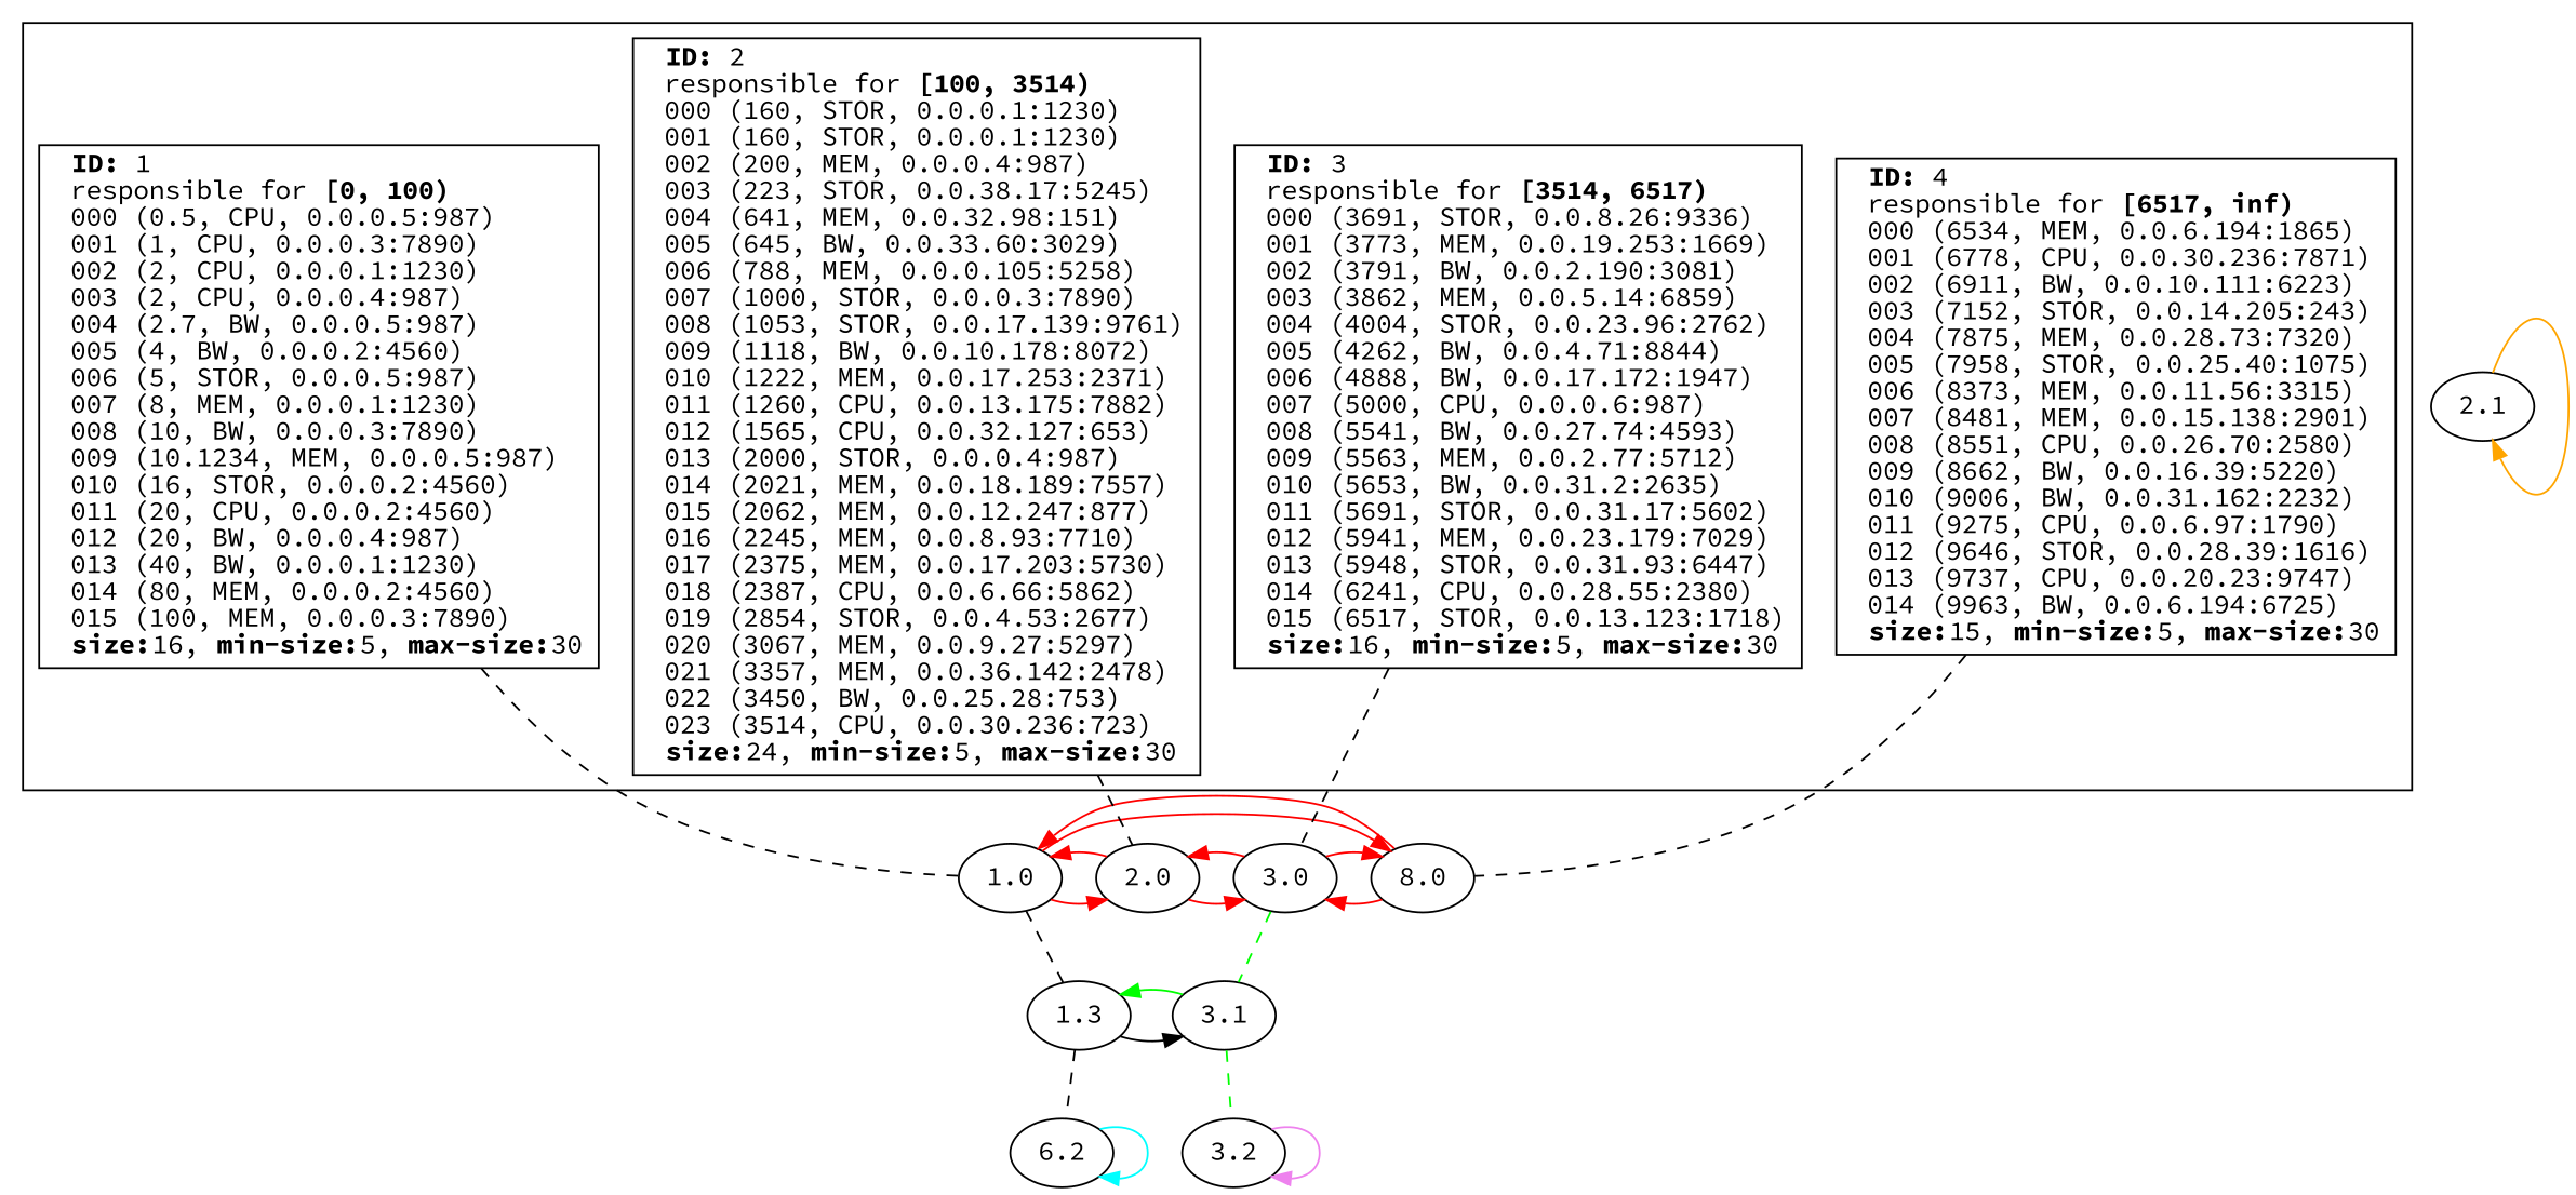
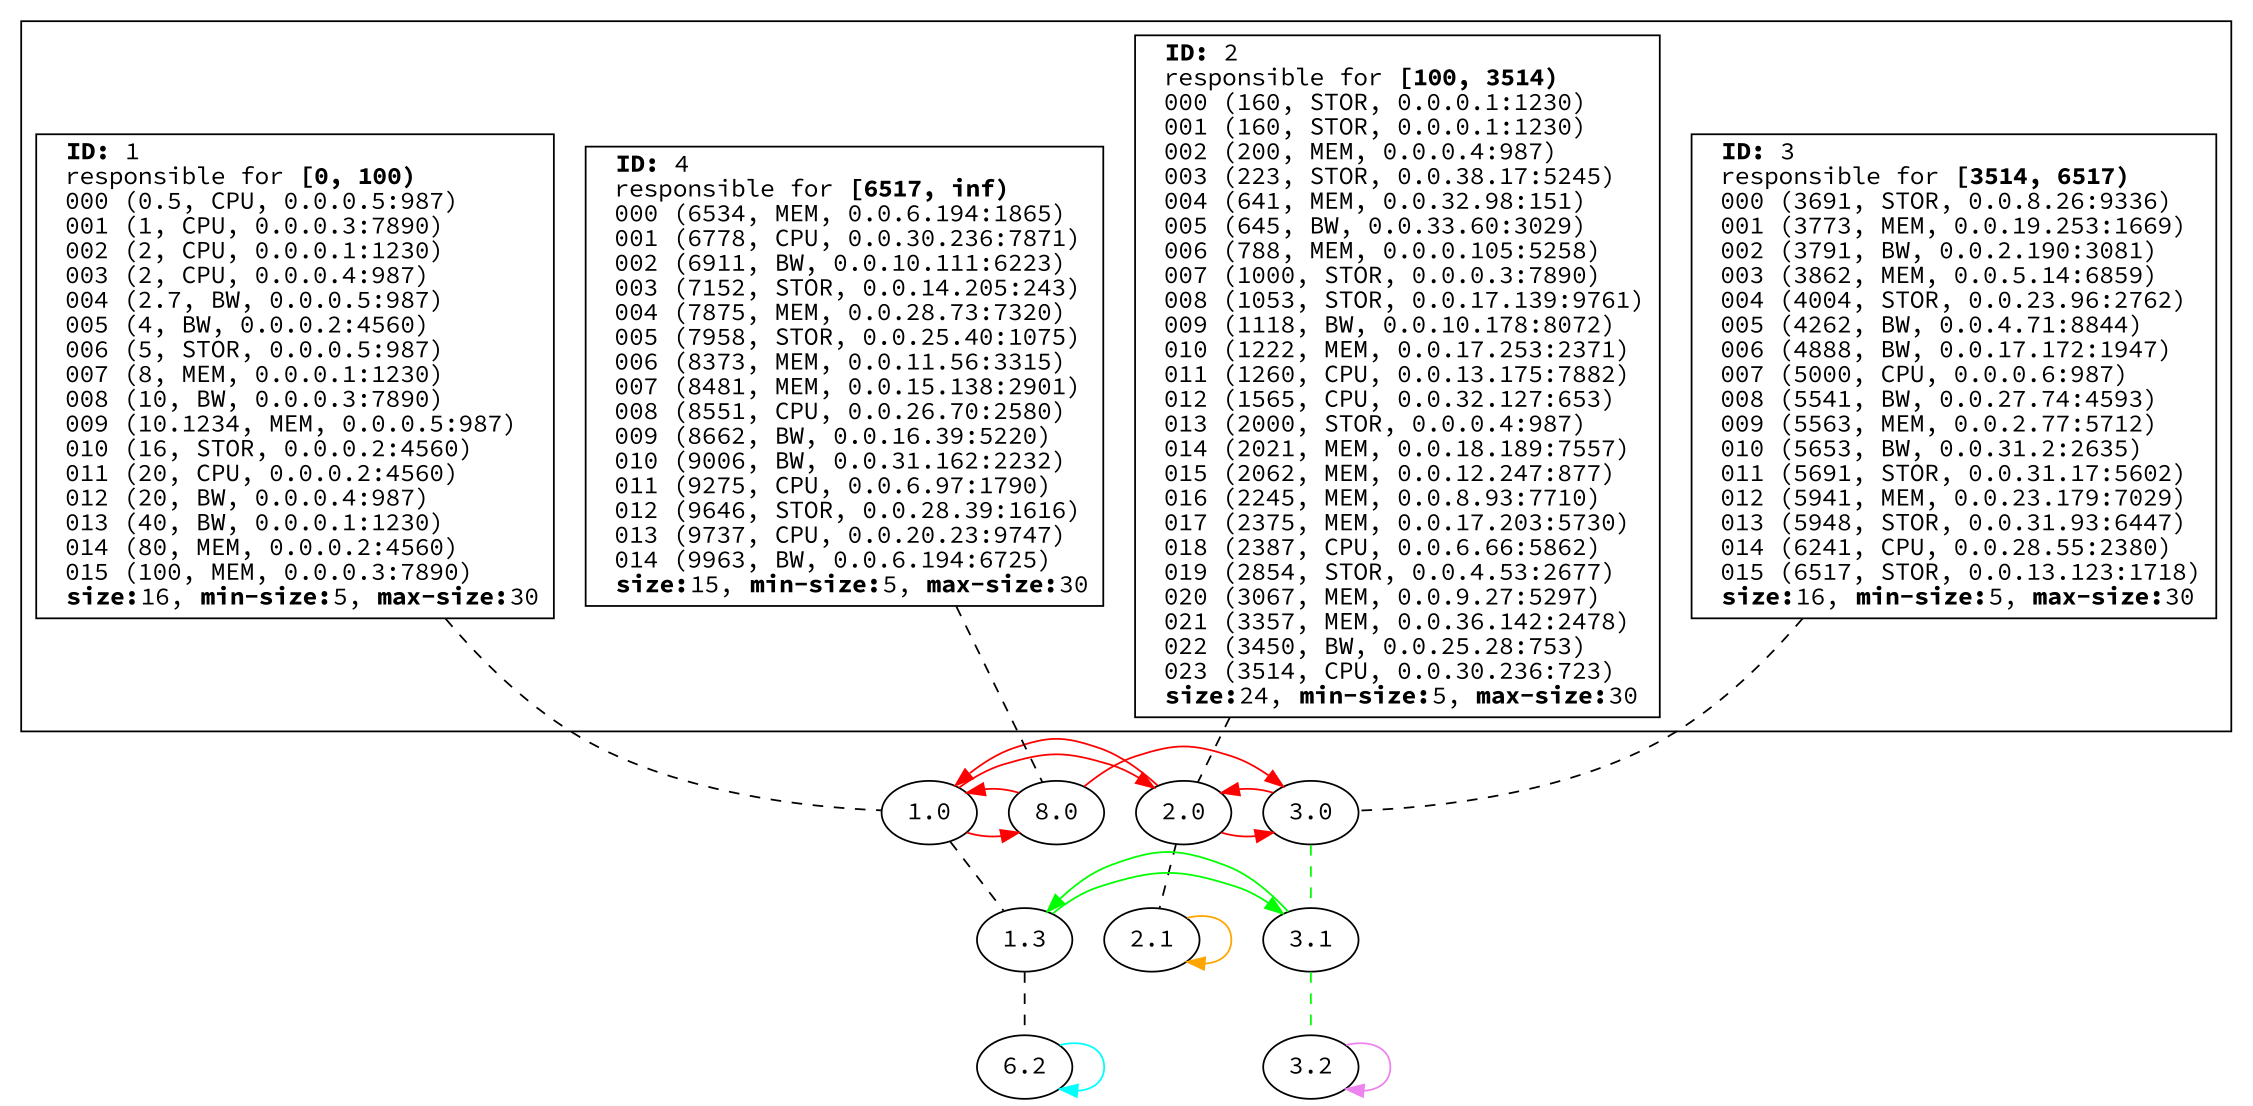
  strict digraph {
    fontname="Source Code Pro"
    node [fontname="Source Code Pro"]
    edge [color=red dir=forward fontname="Source Code Pro" style=solid]
    1.0
    2.0
    n3 [label=8.0]
    3.0
    n5 [label=< 				<B>ID:</B> 1<BR ALIGN="LEFT"/> 				responsible for <B>[0, 100)</B><BR ALIGN="LEFT"/> 				000 (0.5, CPU, 0.0.0.5:987)<BR ALIGN="LEFT"/> 				001 (1, CPU, 0.0.0.3:7890)<BR ALIGN="LEFT"/> 				002 (2, CPU, 0.0.0.1:1230)<BR ALIGN="LEFT"/> 				003 (2, CPU, 0.0.0.4:987)<BR ALIGN="LEFT"/> 				004 (2.7, BW, 0.0.0.5:987)<BR ALIGN="LEFT"/> 				005 (4, BW, 0.0.0.2:4560)<BR ALIGN="LEFT"/> 				006 (5, STOR, 0.0.0.5:987)<BR ALIGN="LEFT"/> 				007 (8, MEM, 0.0.0.1:1230)<BR ALIGN="LEFT"/> 				008 (10, BW, 0.0.0.3:7890)<BR ALIGN="LEFT"/> 				009 (10.1234, MEM, 0.0.0.5:987)<BR ALIGN="LEFT"/> 				010 (16, STOR, 0.0.0.2:4560)<BR ALIGN="LEFT"/> 				011 (20, CPU, 0.0.0.2:4560)<BR ALIGN="LEFT"/> 				012 (20, BW, 0.0.0.4:987)<BR ALIGN="LEFT"/> 				013 (40, BW, 0.0.0.1:1230)<BR ALIGN="LEFT"/> 				014 (80, MEM, 0.0.0.2:4560)<BR ALIGN="LEFT"/> 				015 (100, MEM, 0.0.0.3:7890)<BR ALIGN="LEFT"/> 			<B>size:</B>16, <B>min-size:</B>5, <B>max-size:</B>30<BR ALIGN="LEFT"/>			> shape=box]
    n6 [label=< 				<B>ID:</B> 2<BR ALIGN="LEFT"/> 				responsible for <B>[100, 3514)</B><BR ALIGN="LEFT"/> 				000 (160, STOR, 0.0.0.1:1230)<BR ALIGN="LEFT"/> 				001 (160, STOR, 0.0.0.1:1230)<BR ALIGN="LEFT"/> 				002 (200, MEM, 0.0.0.4:987)<BR ALIGN="LEFT"/> 				003 (223, STOR, 0.0.38.17:5245)<BR ALIGN="LEFT"/> 				004 (641, MEM, 0.0.32.98:151)<BR ALIGN="LEFT"/> 				005 (645, BW, 0.0.33.60:3029)<BR ALIGN="LEFT"/> 				006 (788, MEM, 0.0.0.105:5258)<BR ALIGN="LEFT"/> 				007 (1000, STOR, 0.0.0.3:7890)<BR ALIGN="LEFT"/> 				008 (1053, STOR, 0.0.17.139:9761)<BR ALIGN="LEFT"/> 				009 (1118, BW, 0.0.10.178:8072)<BR ALIGN="LEFT"/> 				010 (1222, MEM, 0.0.17.253:2371)<BR ALIGN="LEFT"/> 				011 (1260, CPU, 0.0.13.175:7882)<BR ALIGN="LEFT"/> 				012 (1565, CPU, 0.0.32.127:653)<BR ALIGN="LEFT"/> 				013 (2000, STOR, 0.0.0.4:987)<BR ALIGN="LEFT"/> 				014 (2021, MEM, 0.0.18.189:7557)<BR ALIGN="LEFT"/> 				015 (2062, MEM, 0.0.12.247:877)<BR ALIGN="LEFT"/> 				016 (2245, MEM, 0.0.8.93:7710)<BR ALIGN="LEFT"/> 				017 (2375, MEM, 0.0.17.203:5730)<BR ALIGN="LEFT"/> 				018 (2387, CPU, 0.0.6.66:5862)<BR ALIGN="LEFT"/> 				019 (2854, STOR, 0.0.4.53:2677)<BR ALIGN="LEFT"/> 				020 (3067, MEM, 0.0.9.27:5297)<BR ALIGN="LEFT"/> 				021 (3357, MEM, 0.0.36.142:2478)<BR ALIGN="LEFT"/> 				022 (3450, BW, 0.0.25.28:753)<BR ALIGN="LEFT"/> 				023 (3514, CPU, 0.0.30.236:723)<BR ALIGN="LEFT"/> 			<B>size:</B>24, <B>min-size:</B>5, <B>max-size:</B>30<BR ALIGN="LEFT"/>			> shape=box]
    n7 [label=< 				<B>ID:</B> 3<BR ALIGN="LEFT"/> 				responsible for <B>[3514, 6517)</B><BR ALIGN="LEFT"/> 				000 (3691, STOR, 0.0.8.26:9336)<BR ALIGN="LEFT"/> 				001 (3773, MEM, 0.0.19.253:1669)<BR ALIGN="LEFT"/> 				002 (3791, BW, 0.0.2.190:3081)<BR ALIGN="LEFT"/> 				003 (3862, MEM, 0.0.5.14:6859)<BR ALIGN="LEFT"/> 				004 (4004, STOR, 0.0.23.96:2762)<BR ALIGN="LEFT"/> 				005 (4262, BW, 0.0.4.71:8844)<BR ALIGN="LEFT"/> 				006 (4888, BW, 0.0.17.172:1947)<BR ALIGN="LEFT"/> 				007 (5000, CPU, 0.0.0.6:987)<BR ALIGN="LEFT"/> 				008 (5541, BW, 0.0.27.74:4593)<BR ALIGN="LEFT"/> 				009 (5563, MEM, 0.0.2.77:5712)<BR ALIGN="LEFT"/> 				010 (5653, BW, 0.0.31.2:2635)<BR ALIGN="LEFT"/> 				011 (5691, STOR, 0.0.31.17:5602)<BR ALIGN="LEFT"/> 				012 (5941, MEM, 0.0.23.179:7029)<BR ALIGN="LEFT"/> 				013 (5948, STOR, 0.0.31.93:6447)<BR ALIGN="LEFT"/> 				014 (6241, CPU, 0.0.28.55:2380)<BR ALIGN="LEFT"/> 				015 (6517, STOR, 0.0.13.123:1718)<BR ALIGN="LEFT"/> 			<B>size:</B>16, <B>min-size:</B>5, <B>max-size:</B>30<BR ALIGN="LEFT"/>			> shape=box]
    n8 [label=< 				<B>ID:</B> 4<BR ALIGN="LEFT"/> 				responsible for <B>[6517, inf)</B><BR ALIGN="LEFT"/> 				000 (6534, MEM, 0.0.6.194:1865)<BR ALIGN="LEFT"/> 				001 (6778, CPU, 0.0.30.236:7871)<BR ALIGN="LEFT"/> 				002 (6911, BW, 0.0.10.111:6223)<BR ALIGN="LEFT"/> 				003 (7152, STOR, 0.0.14.205:243)<BR ALIGN="LEFT"/> 				004 (7875, MEM, 0.0.28.73:7320)<BR ALIGN="LEFT"/> 				005 (7958, STOR, 0.0.25.40:1075)<BR ALIGN="LEFT"/> 				006 (8373, MEM, 0.0.11.56:3315)<BR ALIGN="LEFT"/> 				007 (8481, MEM, 0.0.15.138:2901)<BR ALIGN="LEFT"/> 				008 (8551, CPU, 0.0.26.70:2580)<BR ALIGN="LEFT"/> 				009 (8662, BW, 0.0.16.39:5220)<BR ALIGN="LEFT"/> 				010 (9006, BW, 0.0.31.162:2232)<BR ALIGN="LEFT"/> 				011 (9275, CPU, 0.0.6.97:1790)<BR ALIGN="LEFT"/> 				012 (9646, STOR, 0.0.28.39:1616)<BR ALIGN="LEFT"/> 				013 (9737, CPU, 0.0.20.23:9747)<BR ALIGN="LEFT"/> 				014 (9963, BW, 0.0.6.194:6725)<BR ALIGN="LEFT"/> 			<B>size:</B>15, <B>min-size:</B>5, <B>max-size:</B>30<BR ALIGN="LEFT"/>			> shape=box]
    n9 [label=1.3]
    3.1
    n11 [label=6.2]
    3.2
    2.1
    subgraph sub_1 {
      label="Level 0"
      rank=same
      1.0
      2.0
      n3
      3.0
    }
    subgraph cluster_2 {
      rank=same
      n5
      n6
      n7
      n8
    }
    subgraph sub_3 {
      label="Level 1 (0)"
      rank=same
      n9
      3.1
    }
    subgraph sub_4 {
      label="Level 2 (00)"
      rank=same
      n11
    }
    subgraph sub_5 {
      label="Level 2 (01)"
      rank=same
      3.2
    }
    subgraph sub_6 {
      label="Level 1 (1)"
      rank=same
      2.1
    }
    1.0 -> 2.0
    1.0 -> n3
    1.0 -> n9 [dir=none style=dashed color=""]
    2.0 -> 1.0
    2.0 -> 3.0
+   2.0 -> 2.1 [dir=none style=dashed color=""]
    n3 -> 1.0
    n3 -> 3.0
    3.0 -> 2.0
-   3.0 -> n3
    3.0 -> 3.1 [color=green dir=none style=dashed]
    n5 -> 1.0 [dir=none style=dashed color=""]
    n6 -> 2.0 [dir=none style=dashed color=""]
    n7 -> 3.0 [dir=none style=dashed color=""]
    n8 -> n3 [dir=none style=dashed color=""]
-   n9 -> 3.1 [color=black]
+   n9 -> 3.1 [color=green]
    n9 -> n11 [dir=none style=dashed color=""]
    3.1 -> n9 [color=green]
    3.1 -> 3.2 [color=green dir=none style=dashed]
    n11 -> n11 [color=cyan]
    3.2 -> 3.2 [color=violet]
    2.1 -> 2.1 [color=orange]
  }
